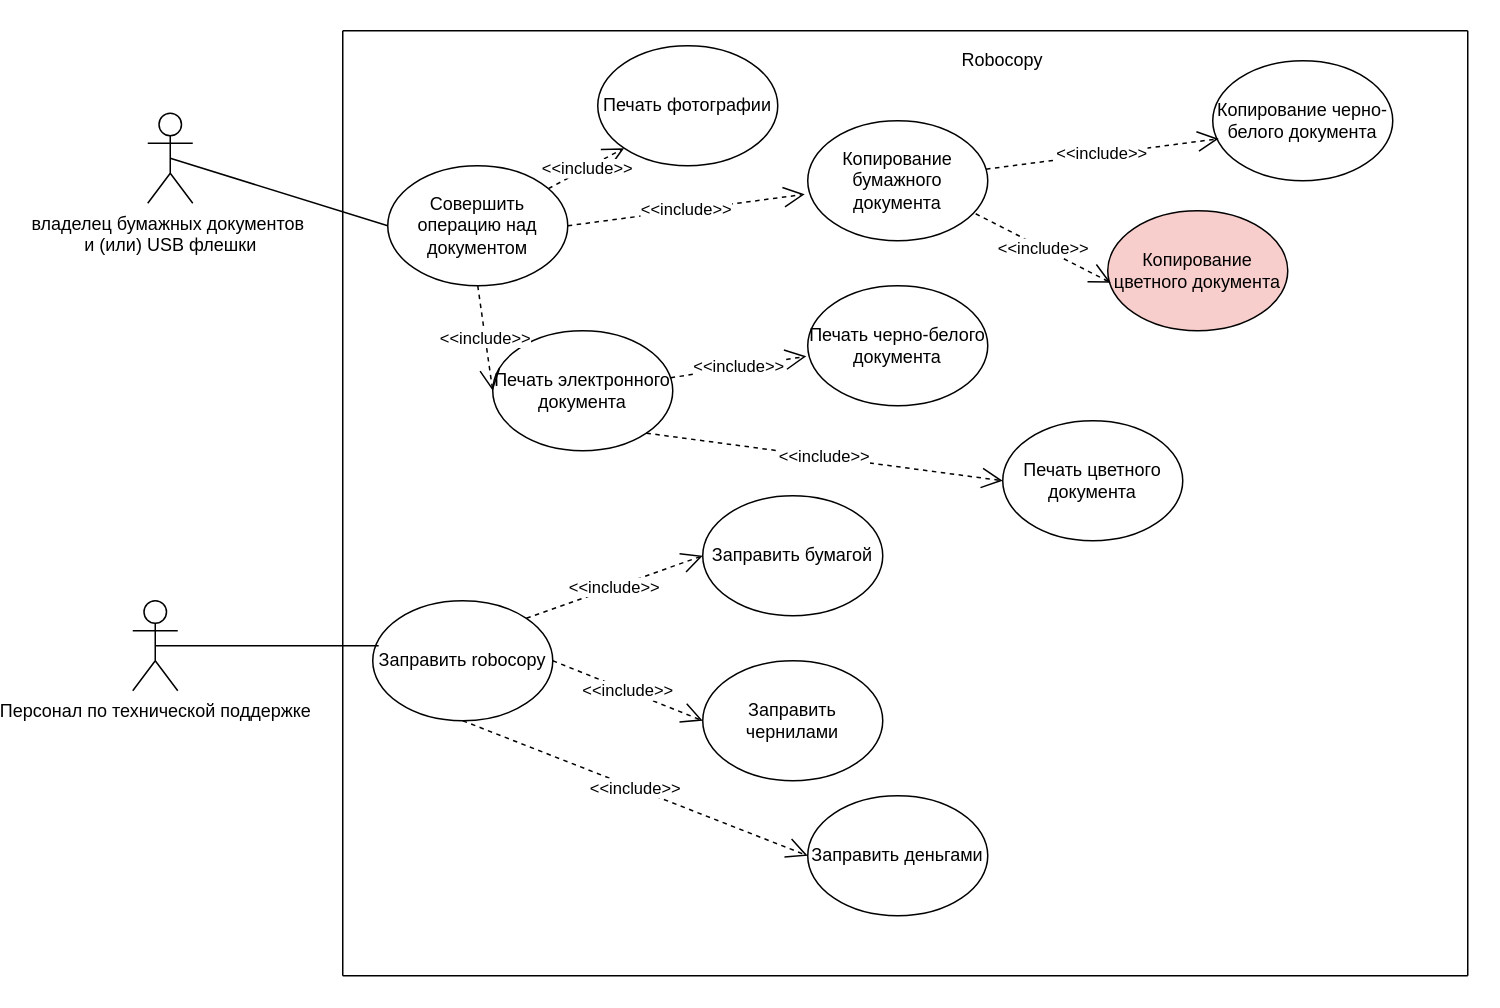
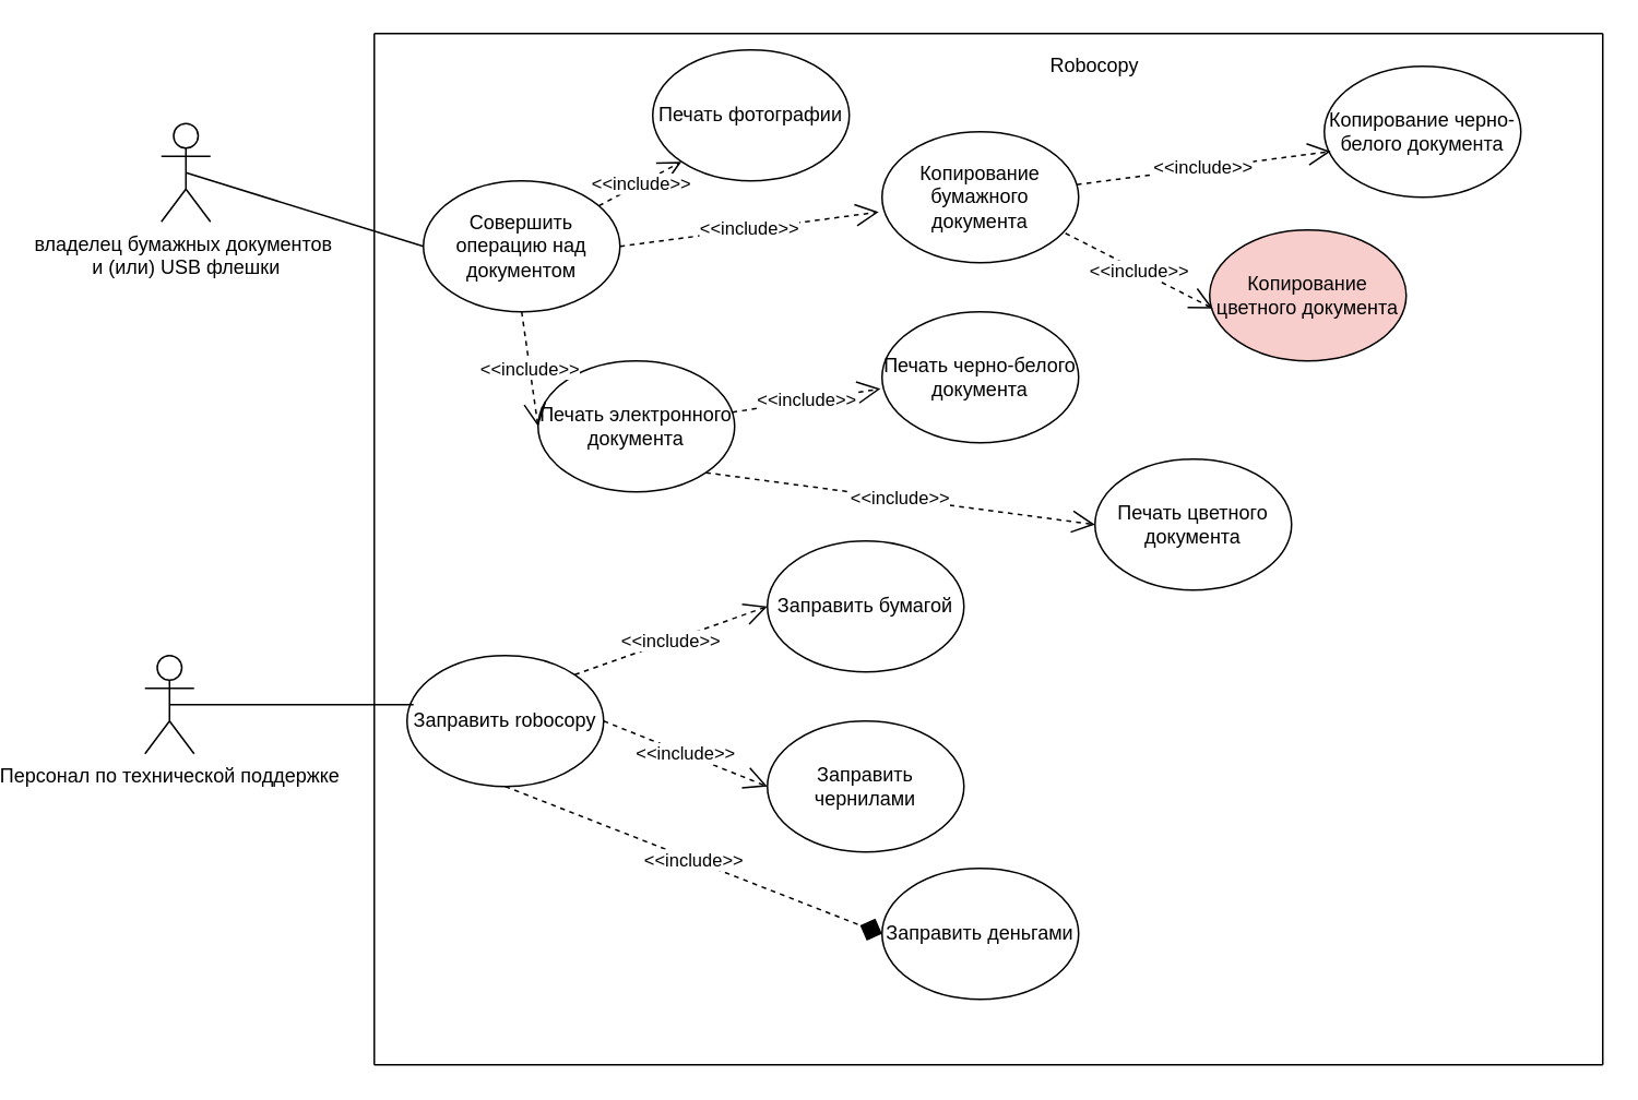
  <mxCell id="0" />
  <mxCell id="1" parent="0" />
  <mxCell id="2" value="" style="endArrow=none;html=1;" parent="1" edge="1"><mxGeometry width="50" height="50" relative="1" as="geometry"><mxPoint x="160" y="650" as="sourcePoint" /><mxPoint x="160" y="20" as="targetPoint" /></mxGeometry></mxCell>
  <mxCell id="3" value="" style="endArrow=none;html=1;" parent="1" edge="1"><mxGeometry width="50" height="50" relative="1" as="geometry"><mxPoint x="160" y="20" as="sourcePoint" /><mxPoint x="910" y="20" as="targetPoint" /></mxGeometry></mxCell>
  <mxCell id="4" value="" style="endArrow=none;html=1;" parent="1" edge="1"><mxGeometry width="50" height="50" relative="1" as="geometry"><mxPoint x="910" y="650" as="sourcePoint" /><mxPoint x="910" y="20" as="targetPoint" /></mxGeometry></mxCell>
  <mxCell id="5" value="" style="endArrow=none;html=1;" parent="1" edge="1"><mxGeometry width="50" height="50" relative="1" as="geometry"><mxPoint x="160" y="650" as="sourcePoint" /><mxPoint x="910" y="650" as="targetPoint" /></mxGeometry></mxCell>
  <mxCell id="6" value="Robocopy" style="text;html=1;strokeColor=none;fillColor=none;align=center;verticalAlign=middle;whiteSpace=wrap;rounded=0;" parent="1" vertex="1"><mxGeometry x="580" y="30" width="40" height="20" as="geometry" /></mxCell>
  <mxCell id="7" value="владелец бумажных документов&amp;nbsp;&lt;br&gt;и (или) USB флешки" style="shape=umlActor;verticalLabelPosition=bottom;verticalAlign=top;html=1;outlineConnect=0;" parent="1" vertex="1"><mxGeometry x="30" y="75" width="30" height="60" as="geometry" /></mxCell>
  <mxCell id="8" value="Персонал по технической поддержке" style="shape=umlActor;verticalLabelPosition=bottom;verticalAlign=top;html=1;outlineConnect=0;" parent="1" vertex="1"><mxGeometry x="20" y="400" width="30" height="60" as="geometry" /></mxCell>
  <mxCell id="9" value="Заправить robocopy" style="ellipse;whiteSpace=wrap;html=1;" parent="1" vertex="1"><mxGeometry x="180" y="400" width="120" height="80" as="geometry" /></mxCell>
  <mxCell id="10" value="" style="endArrow=none;html=1;exitX=0.5;exitY=0.5;exitDx=0;exitDy=0;exitPerimeter=0;entryX=0.033;entryY=0.375;entryDx=0;entryDy=0;entryPerimeter=0;" parent="1" source="8" target="9" edge="1"><mxGeometry width="50" height="50" relative="1" as="geometry"><mxPoint x="110" y="380" as="sourcePoint" /><mxPoint x="160" y="330" as="targetPoint" /></mxGeometry></mxCell>
  <mxCell id="11" value="Заправить бумагой" style="ellipse;whiteSpace=wrap;html=1;" parent="1" vertex="1"><mxGeometry x="400" y="330" width="120" height="80" as="geometry" /></mxCell>
  <mxCell id="12" value="Заправить чернилами" style="ellipse;whiteSpace=wrap;html=1;" parent="1" vertex="1"><mxGeometry x="400" y="440" width="120" height="80" as="geometry" /></mxCell>
  <mxCell id="13" value="Заправить деньгами" style="ellipse;whiteSpace=wrap;html=1;" parent="1" vertex="1"><mxGeometry x="470" y="530" width="120" height="80" as="geometry" /></mxCell>
  <mxCell id="14" value="Совершить операцию над&lt;br&gt;документом" style="ellipse;whiteSpace=wrap;html=1;" parent="1" vertex="1"><mxGeometry x="190" y="110" width="120" height="80" as="geometry" /></mxCell>
  <mxCell id="15" value="" style="endArrow=none;html=1;exitX=0.5;exitY=0.5;exitDx=0;exitDy=0;exitPerimeter=0;entryX=0;entryY=0.5;entryDx=0;entryDy=0;" parent="1" source="7" target="14" edge="1"><mxGeometry width="50" height="50" relative="1" as="geometry"><mxPoint x="110" y="280" as="sourcePoint" /><mxPoint x="160" y="230" as="targetPoint" /></mxGeometry></mxCell>
  <mxCell id="16" value="Копирование бумажного документа" style="ellipse;whiteSpace=wrap;html=1;" parent="1" vertex="1"><mxGeometry x="470" y="80" width="120" height="80" as="geometry" /></mxCell>
  <mxCell id="17" value="Печать электронного документа" style="ellipse;whiteSpace=wrap;html=1;" parent="1" vertex="1"><mxGeometry x="260" y="220" width="120" height="80" as="geometry" /></mxCell>
  <mxCell id="18" value="&amp;lt;&amp;lt;include&amp;gt;&amp;gt;" style="endArrow=open;endSize=12;dashed=1;html=1;exitX=1;exitY=0.5;exitDx=0;exitDy=0;entryX=-0.017;entryY=0.613;entryDx=0;entryDy=0;entryPerimeter=0;" parent="1" source="14" target="16" edge="1"><mxGeometry width="160" relative="1" as="geometry"><mxPoint x="490" y="250" as="sourcePoint" /><mxPoint x="330" y="250" as="targetPoint" /></mxGeometry></mxCell>
  <mxCell id="19" value="&amp;lt;&amp;lt;include&amp;gt;&amp;gt;" style="endArrow=open;endSize=12;dashed=1;html=1;exitX=0.5;exitY=1;exitDx=0;exitDy=0;entryX=0;entryY=0.5;entryDx=0;entryDy=0;" parent="1" source="14" target="17" edge="1"><mxGeometry width="160" relative="1" as="geometry"><mxPoint x="320" y="160" as="sourcePoint" /><mxPoint x="477.96" y="139.04" as="targetPoint" /></mxGeometry></mxCell>
  <mxCell id="20" value="&amp;lt;&amp;lt;include&amp;gt;&amp;gt;" style="endArrow=open;endSize=12;dashed=1;html=1;exitX=1;exitY=0;exitDx=0;exitDy=0;entryX=0;entryY=0.5;entryDx=0;entryDy=0;" parent="1" target="11" edge="1"><mxGeometry width="160" relative="1" as="geometry"><mxPoint x="282.426" y="411.716" as="sourcePoint" /><mxPoint x="440" y="380" as="targetPoint" /></mxGeometry></mxCell>
  <mxCell id="21" value="&amp;lt;&amp;lt;include&amp;gt;&amp;gt;" style="endArrow=open;endSize=12;dashed=1;html=1;exitX=1;exitY=0.5;exitDx=0;exitDy=0;entryX=0;entryY=0.5;entryDx=0;entryDy=0;" parent="1" source="9" target="12" edge="1"><mxGeometry width="160" relative="1" as="geometry"><mxPoint x="292.426" y="421.716" as="sourcePoint" /><mxPoint x="450" y="390" as="targetPoint" /></mxGeometry></mxCell>
- <mxCell id="22" value="&amp;lt;&amp;lt;include&amp;gt;&amp;gt;" style="endArrow=open;endSize=12;dashed=1;html=1;exitX=0.5;exitY=1;exitDx=0;exitDy=0;entryX=0;entryY=0.5;entryDx=0;entryDy=0;" parent="1" source="9" target="13" edge="1"><mxGeometry width="160" relative="1" as="geometry"><mxPoint x="302.426" y="431.716" as="sourcePoint" /><mxPoint x="460" y="400" as="targetPoint" /></mxGeometry></mxCell>
+ <mxCell id="22" value="&amp;lt;&amp;lt;include&amp;gt;&amp;gt;" style="endArrow=diamond;endSize=12;dashed=1;html=1;exitX=0.5;exitY=1;exitDx=0;exitDy=0;entryX=0;entryY=0.5;entryDx=0;entryDy=0;" parent="1" source="9" target="13" edge="1"><mxGeometry width="160" relative="1" as="geometry"><mxPoint x="302.426" y="431.716" as="sourcePoint" /><mxPoint x="460" y="400" as="targetPoint" /></mxGeometry></mxCell>
  <mxCell id="23" value="Печать фотографии" style="ellipse;whiteSpace=wrap;html=1;" parent="1" vertex="1"><mxGeometry x="330" y="30" width="120" height="80" as="geometry" /></mxCell>
  <mxCell id="24" value="&amp;lt;&amp;lt;include&amp;gt;&amp;gt;" style="endArrow=open;endSize=12;dashed=1;html=1;entryX=0;entryY=1;entryDx=0;entryDy=0;" parent="1" source="14" target="23" edge="1"><mxGeometry width="160" relative="1" as="geometry"><mxPoint x="320" y="160" as="sourcePoint" /><mxPoint x="477.96" y="139.04" as="targetPoint" /></mxGeometry></mxCell>
  <mxCell id="25" value="Печать черно-белого документа" style="ellipse;whiteSpace=wrap;html=1;" parent="1" vertex="1"><mxGeometry x="470" y="190" width="120" height="80" as="geometry" /></mxCell>
  <mxCell id="26" value="&amp;lt;&amp;lt;include&amp;gt;&amp;gt;" style="endArrow=open;endSize=12;dashed=1;html=1;entryX=-0.008;entryY=0.588;entryDx=0;entryDy=0;entryPerimeter=0;" parent="1" source="17" target="25" edge="1"><mxGeometry width="160" relative="1" as="geometry"><mxPoint x="308.96" y="185.04" as="sourcePoint" /><mxPoint x="470" y="230" as="targetPoint" /></mxGeometry></mxCell>
  <mxCell id="27" value="Печать цветного документа" style="ellipse;whiteSpace=wrap;html=1;" parent="1" vertex="1"><mxGeometry x="600" y="280" width="120" height="80" as="geometry" /></mxCell>
  <mxCell id="28" value="&amp;lt;&amp;lt;include&amp;gt;&amp;gt;" style="endArrow=open;endSize=12;dashed=1;html=1;exitX=1;exitY=1;exitDx=0;exitDy=0;entryX=0;entryY=0.5;entryDx=0;entryDy=0;" parent="1" source="17" target="27" edge="1"><mxGeometry width="160" relative="1" as="geometry"><mxPoint x="583.157" y="211.449" as="sourcePoint" /><mxPoint x="679.04" y="177.04" as="targetPoint" /></mxGeometry></mxCell>
  <mxCell id="29" value="Копирование черно-белого документа" style="ellipse;whiteSpace=wrap;html=1;" parent="1" vertex="1"><mxGeometry x="740" y="40" width="120" height="80" as="geometry" /></mxCell>
  <mxCell id="30" value="&amp;lt;&amp;lt;include&amp;gt;&amp;gt;" style="endArrow=open;endSize=12;dashed=1;html=1;entryX=0.033;entryY=0.65;entryDx=0;entryDy=0;entryPerimeter=0;" parent="1" source="16" target="29" edge="1"><mxGeometry width="160" relative="1" as="geometry"><mxPoint x="589.14" y="236.748" as="sourcePoint" /><mxPoint x="679.04" y="247.04" as="targetPoint" /></mxGeometry></mxCell>
  <mxCell id="31" value="Копирование цветного&amp;nbsp;документа" style="ellipse;whiteSpace=wrap;html=1;fillColor=#f8cecc;" parent="1" vertex="1"><mxGeometry x="670" y="140" width="120" height="80" as="geometry" /></mxCell>
  <mxCell id="32" value="&amp;lt;&amp;lt;include&amp;gt;&amp;gt;" style="endArrow=open;endSize=12;dashed=1;html=1;exitX=0.933;exitY=0.775;exitDx=0;exitDy=0;exitPerimeter=0;entryX=0.017;entryY=0.6;entryDx=0;entryDy=0;entryPerimeter=0;" parent="1" source="16" target="31" edge="1"><mxGeometry width="160" relative="1" as="geometry"><mxPoint x="598.867" y="122.262" as="sourcePoint" /><mxPoint x="753.96" y="102" as="targetPoint" /></mxGeometry></mxCell>
